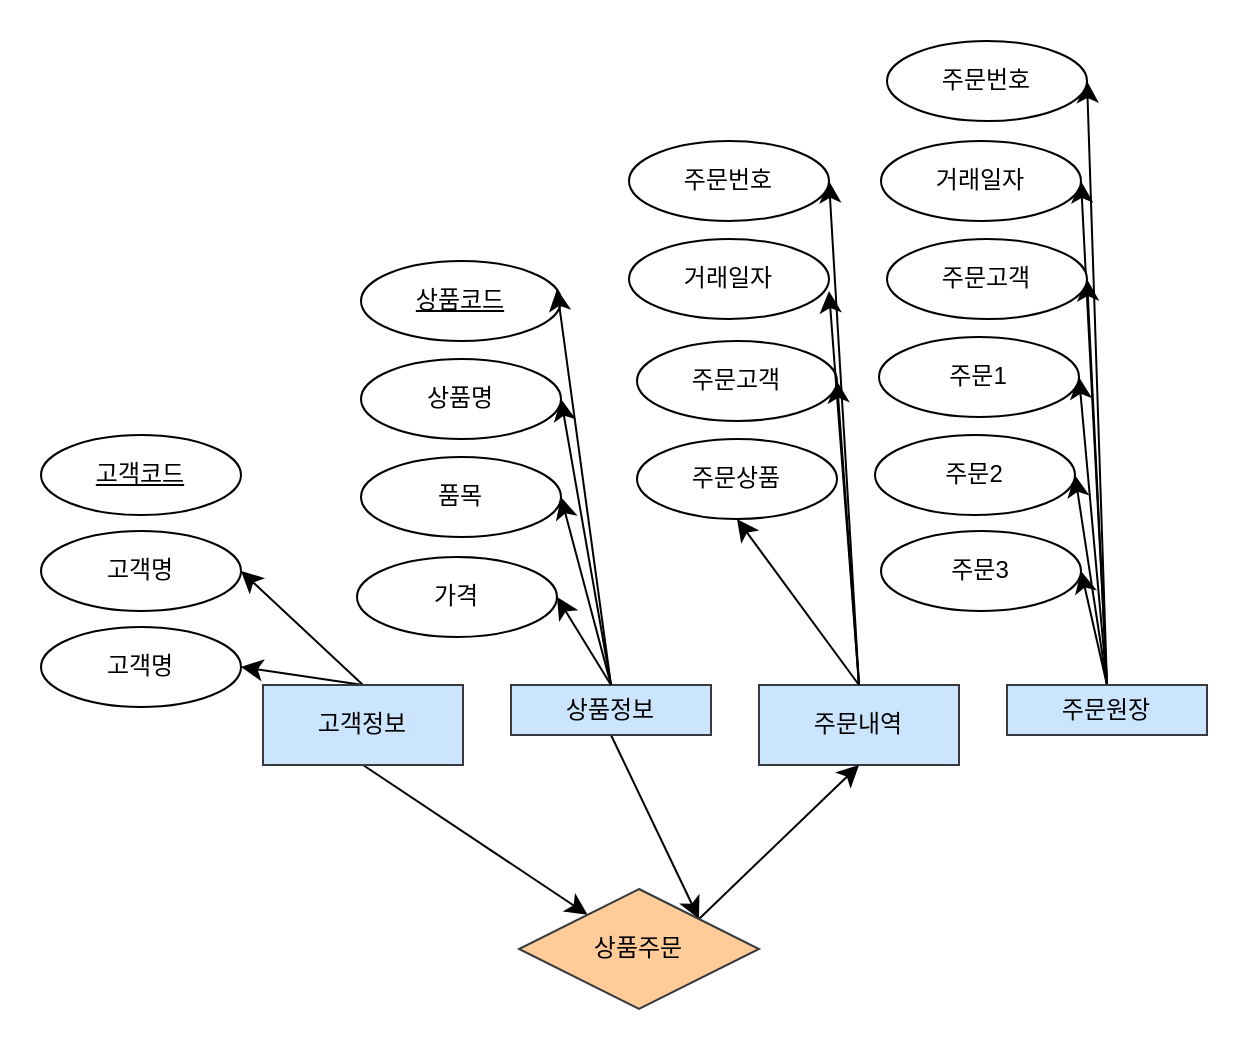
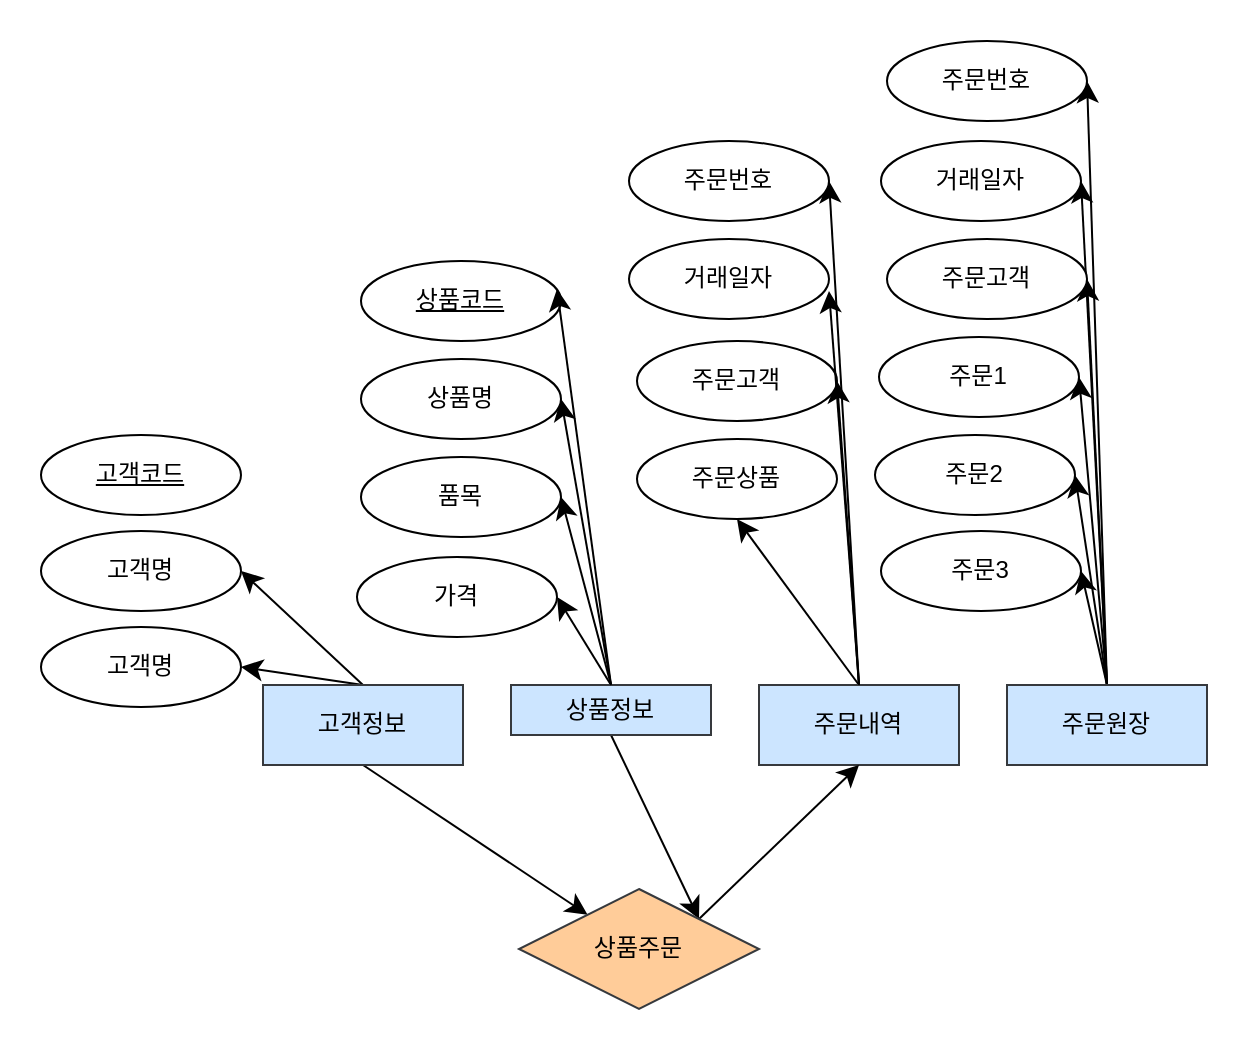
  <mxCell id="0" />
  <mxCell id="1" parent="0" />
  <mxCell id="2" style="edgeStyle=none;curved=1;rounded=0;orthogonalLoop=1;jettySize=auto;html=1;exitX=0.5;exitY=1;exitDx=0;exitDy=0;fontSize=12;startSize=8;endSize=8;" edge="1" parent="1" source="5" target="23"><mxGeometry relative="1" as="geometry" /></mxCell>
  <mxCell id="3" style="edgeStyle=none;curved=1;rounded=0;orthogonalLoop=1;jettySize=auto;html=1;exitX=0.5;exitY=0;exitDx=0;exitDy=0;entryX=1;entryY=0.5;entryDx=0;entryDy=0;fontSize=12;startSize=8;endSize=8;" edge="1" parent="1" source="5" target="25"><mxGeometry relative="1" as="geometry" /></mxCell>
  <mxCell id="4" style="edgeStyle=none;curved=1;rounded=0;orthogonalLoop=1;jettySize=auto;html=1;exitX=0.5;exitY=0;exitDx=0;exitDy=0;entryX=1;entryY=0.5;entryDx=0;entryDy=0;fontSize=12;startSize=8;endSize=8;" edge="1" parent="1" source="5" target="26"><mxGeometry relative="1" as="geometry" /></mxCell>
  <mxCell id="5" value="고객정보" style="whiteSpace=wrap;html=1;align=center;fillColor=#cce5ff;strokeColor=#36393d;" vertex="1" parent="1"><mxGeometry x="131" y="342" width="100" height="40" as="geometry" /></mxCell>
  <mxCell id="6" style="edgeStyle=none;curved=1;rounded=0;orthogonalLoop=1;jettySize=auto;html=1;exitX=0.5;exitY=1;exitDx=0;exitDy=0;entryX=1;entryY=0;entryDx=0;entryDy=0;fontSize=12;startSize=8;endSize=8;" edge="1" parent="1" source="10" target="23"><mxGeometry relative="1" as="geometry" /></mxCell>
  <mxCell id="7" style="edgeStyle=none;curved=1;rounded=0;orthogonalLoop=1;jettySize=auto;html=1;exitX=0.5;exitY=0;exitDx=0;exitDy=0;entryX=1;entryY=0.5;entryDx=0;entryDy=0;fontSize=12;startSize=8;endSize=8;" edge="1" parent="1" source="10" target="30"><mxGeometry relative="1" as="geometry" /></mxCell>
  <mxCell id="8" style="edgeStyle=none;curved=1;rounded=0;orthogonalLoop=1;jettySize=auto;html=1;exitX=0.5;exitY=0;exitDx=0;exitDy=0;entryX=1;entryY=0.5;entryDx=0;entryDy=0;fontSize=12;startSize=8;endSize=8;" edge="1" parent="1" source="10" target="29"><mxGeometry relative="1" as="geometry" /></mxCell>
  <mxCell id="9" style="edgeStyle=none;curved=1;rounded=0;orthogonalLoop=1;jettySize=auto;html=1;exitX=0.5;exitY=0;exitDx=0;exitDy=0;entryX=1;entryY=0.5;entryDx=0;entryDy=0;fontSize=12;startSize=8;endSize=8;" edge="1" parent="1" source="10" target="28"><mxGeometry relative="1" as="geometry" /></mxCell>
  <mxCell id="10" value="상품정보" style="whiteSpace=wrap;html=1;align=center;fillColor=#cce5ff;strokeColor=#36393d;" vertex="1" parent="1"><mxGeometry x="255" y="342" width="100" height="25" as="geometry" /></mxCell>
  <mxCell id="11" style="edgeStyle=none;curved=1;rounded=0;orthogonalLoop=1;jettySize=auto;html=1;exitX=0.5;exitY=0;exitDx=0;exitDy=0;entryX=0.5;entryY=1;entryDx=0;entryDy=0;fontSize=12;startSize=8;endSize=8;" edge="1" parent="1" source="14" target="41"><mxGeometry relative="1" as="geometry" /></mxCell>
  <mxCell id="12" style="edgeStyle=none;curved=1;rounded=0;orthogonalLoop=1;jettySize=auto;html=1;exitX=0.5;exitY=0;exitDx=0;exitDy=0;entryX=1;entryY=0.5;entryDx=0;entryDy=0;fontSize=12;startSize=8;endSize=8;" edge="1" parent="1" source="14" target="40"><mxGeometry relative="1" as="geometry" /></mxCell>
  <mxCell id="13" style="edgeStyle=none;curved=1;rounded=0;orthogonalLoop=1;jettySize=auto;html=1;exitX=0.5;exitY=0;exitDx=0;exitDy=0;entryX=1;entryY=0.5;entryDx=0;entryDy=0;fontSize=12;startSize=8;endSize=8;" edge="1" parent="1" source="14" target="38"><mxGeometry relative="1" as="geometry" /></mxCell>
  <mxCell id="14" value="주문내역" style="whiteSpace=wrap;html=1;align=center;fillColor=#cce5ff;strokeColor=#36393d;" vertex="1" parent="1"><mxGeometry x="379" y="342" width="100" height="40" as="geometry" /></mxCell>
  <mxCell id="15" style="edgeStyle=none;curved=1;rounded=0;orthogonalLoop=1;jettySize=auto;html=1;exitX=0.5;exitY=0;exitDx=0;exitDy=0;entryX=1;entryY=0.5;entryDx=0;entryDy=0;fontSize=12;startSize=8;endSize=8;" edge="1" parent="1" source="21" target="35"><mxGeometry relative="1" as="geometry" /></mxCell>
  <mxCell id="16" style="edgeStyle=none;curved=1;rounded=0;orthogonalLoop=1;jettySize=auto;html=1;exitX=0.5;exitY=0;exitDx=0;exitDy=0;entryX=1;entryY=0.5;entryDx=0;entryDy=0;fontSize=12;startSize=8;endSize=8;" edge="1" parent="1" source="21" target="34"><mxGeometry relative="1" as="geometry" /></mxCell>
  <mxCell id="17" style="edgeStyle=none;curved=1;rounded=0;orthogonalLoop=1;jettySize=auto;html=1;exitX=0.5;exitY=0;exitDx=0;exitDy=0;entryX=1;entryY=0.5;entryDx=0;entryDy=0;fontSize=12;startSize=8;endSize=8;" edge="1" parent="1" source="21" target="33"><mxGeometry relative="1" as="geometry" /></mxCell>
  <mxCell id="18" style="edgeStyle=none;curved=1;rounded=0;orthogonalLoop=1;jettySize=auto;html=1;exitX=0.5;exitY=0;exitDx=0;exitDy=0;entryX=1;entryY=0.5;entryDx=0;entryDy=0;fontSize=12;startSize=8;endSize=8;" edge="1" parent="1" source="21" target="32"><mxGeometry relative="1" as="geometry" /></mxCell>
  <mxCell id="19" style="edgeStyle=none;curved=1;rounded=0;orthogonalLoop=1;jettySize=auto;html=1;exitX=0.5;exitY=0;exitDx=0;exitDy=0;entryX=1;entryY=0.5;entryDx=0;entryDy=0;fontSize=12;startSize=8;endSize=8;" edge="1" parent="1" source="21" target="37"><mxGeometry relative="1" as="geometry" /></mxCell>
  <mxCell id="20" style="edgeStyle=none;curved=1;rounded=0;orthogonalLoop=1;jettySize=auto;html=1;exitX=0.5;exitY=0;exitDx=0;exitDy=0;entryX=1;entryY=0.5;entryDx=0;entryDy=0;fontSize=12;startSize=8;endSize=8;" edge="1" parent="1" source="21" target="36"><mxGeometry relative="1" as="geometry" /></mxCell>
- <mxCell id="21" value="주문원장" style="whiteSpace=wrap;html=1;align=center;fillColor=#cce5ff;strokeColor=#36393d;" vertex="1" parent="1"><mxGeometry x="503" y="342" width="100" height="25" as="geometry" /></mxCell>
+ <mxCell id="21" value="주문원장" style="whiteSpace=wrap;html=1;align=center;fillColor=#cce5ff;strokeColor=#36393d;" vertex="1" parent="1"><mxGeometry x="503" y="342" width="100" height="40" as="geometry" /></mxCell>
  <mxCell id="22" style="edgeStyle=none;curved=1;rounded=0;orthogonalLoop=1;jettySize=auto;html=1;exitX=1;exitY=0;exitDx=0;exitDy=0;entryX=0.5;entryY=1;entryDx=0;entryDy=0;fontSize=12;startSize=8;endSize=8;" edge="1" parent="1" source="23" target="14"><mxGeometry relative="1" as="geometry" /></mxCell>
  <mxCell id="23" value="상품주문" style="shape=rhombus;perimeter=rhombusPerimeter;whiteSpace=wrap;html=1;align=center;fillColor=#ffcc99;strokeColor=#36393d;" vertex="1" parent="1"><mxGeometry x="259" y="444" width="120" height="60" as="geometry" /></mxCell>
  <mxCell id="24" value="고객코드" style="ellipse;whiteSpace=wrap;html=1;align=center;fontStyle=4;" vertex="1" parent="1"><mxGeometry x="20" y="217" width="100" height="40" as="geometry" /></mxCell>
  <mxCell id="25" value="고객명" style="ellipse;whiteSpace=wrap;html=1;align=center;" vertex="1" parent="1"><mxGeometry x="20" y="265" width="100" height="40" as="geometry" /></mxCell>
  <mxCell id="26" value="고객명" style="ellipse;whiteSpace=wrap;html=1;align=center;" vertex="1" parent="1"><mxGeometry x="20" y="313" width="100" height="40" as="geometry" /></mxCell>
  <mxCell id="27" value="상품코드" style="ellipse;whiteSpace=wrap;html=1;align=center;fontStyle=4;" vertex="1" parent="1"><mxGeometry x="180" y="130" width="100" height="40" as="geometry" /></mxCell>
  <mxCell id="28" value="상품명" style="ellipse;whiteSpace=wrap;html=1;align=center;" vertex="1" parent="1"><mxGeometry x="180" y="179" width="100" height="40" as="geometry" /></mxCell>
  <mxCell id="29" value="품목" style="ellipse;whiteSpace=wrap;html=1;align=center;" vertex="1" parent="1"><mxGeometry x="180" y="228" width="100" height="40" as="geometry" /></mxCell>
  <mxCell id="30" value="가격" style="ellipse;whiteSpace=wrap;html=1;align=center;" vertex="1" parent="1"><mxGeometry x="178" y="278" width="100" height="40" as="geometry" /></mxCell>
  <mxCell id="31" style="edgeStyle=none;curved=1;rounded=0;orthogonalLoop=1;jettySize=auto;html=1;exitX=0.5;exitY=0;exitDx=0;exitDy=0;entryX=0.98;entryY=0.35;entryDx=0;entryDy=0;entryPerimeter=0;fontSize=12;startSize=8;endSize=8;" edge="1" parent="1" source="10" target="27"><mxGeometry relative="1" as="geometry" /></mxCell>
  <mxCell id="32" value="주문고객" style="ellipse;whiteSpace=wrap;html=1;align=center;" vertex="1" parent="1"><mxGeometry x="443" y="119" width="100" height="40" as="geometry" /></mxCell>
  <mxCell id="33" value="주문1" style="ellipse;whiteSpace=wrap;html=1;align=center;" vertex="1" parent="1"><mxGeometry x="439" y="168" width="100" height="40" as="geometry" /></mxCell>
  <mxCell id="34" value="주문2" style="ellipse;whiteSpace=wrap;html=1;align=center;" vertex="1" parent="1"><mxGeometry x="437" y="217" width="100" height="40" as="geometry" /></mxCell>
  <mxCell id="35" value="주문3" style="ellipse;whiteSpace=wrap;html=1;align=center;" vertex="1" parent="1"><mxGeometry x="440" y="265" width="100" height="40" as="geometry" /></mxCell>
  <mxCell id="36" value="주문번호" style="ellipse;whiteSpace=wrap;html=1;align=center;" vertex="1" parent="1"><mxGeometry x="443" y="20" width="100" height="40" as="geometry" /></mxCell>
  <mxCell id="37" value="거래일자" style="ellipse;whiteSpace=wrap;html=1;align=center;" vertex="1" parent="1"><mxGeometry x="440" y="70" width="100" height="40" as="geometry" /></mxCell>
  <mxCell id="38" value="주문번호" style="ellipse;whiteSpace=wrap;html=1;align=center;" vertex="1" parent="1"><mxGeometry x="314" y="70" width="100" height="40" as="geometry" /></mxCell>
  <mxCell id="39" value="거래일자" style="ellipse;whiteSpace=wrap;html=1;align=center;" vertex="1" parent="1"><mxGeometry x="314" y="119" width="100" height="40" as="geometry" /></mxCell>
  <mxCell id="40" value="주문고객" style="ellipse;whiteSpace=wrap;html=1;align=center;" vertex="1" parent="1"><mxGeometry x="318" y="170" width="100" height="40" as="geometry" /></mxCell>
  <mxCell id="41" value="주문상품" style="ellipse;whiteSpace=wrap;html=1;align=center;" vertex="1" parent="1"><mxGeometry x="318" y="219" width="100" height="40" as="geometry" /></mxCell>
  <mxCell id="42" style="edgeStyle=none;curved=1;rounded=0;orthogonalLoop=1;jettySize=auto;html=1;exitX=0.5;exitY=0;exitDx=0;exitDy=0;entryX=1;entryY=0.65;entryDx=0;entryDy=0;entryPerimeter=0;fontSize=12;startSize=8;endSize=8;" edge="1" parent="1" source="14" target="39"><mxGeometry relative="1" as="geometry" /></mxCell>
